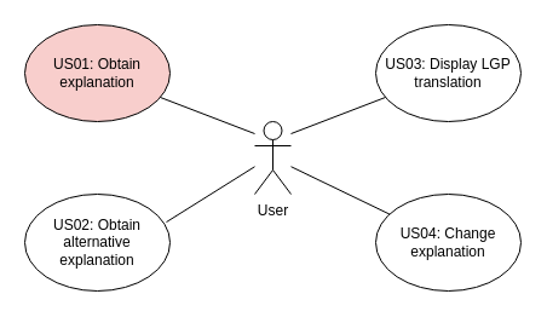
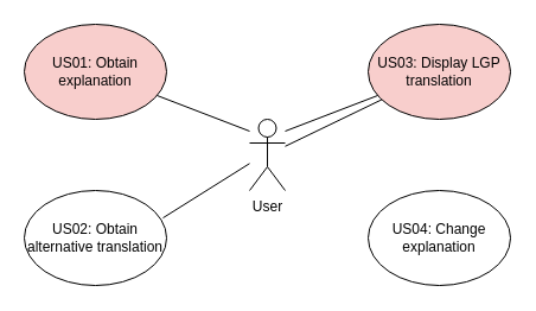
  <mxCell id="0" />
  <mxCell id="1" parent="0" />
  <mxCell id="2" value="User" style="shape=umlActor;verticalLabelPosition=bottom;verticalAlign=top;html=1;outlineConnect=0;" vertex="1" parent="1"><mxGeometry x="210" y="100" width="30" height="60" as="geometry" /></mxCell>
  <mxCell id="3" value="US01: Obtain explanation" style="ellipse;whiteSpace=wrap;html=1;fillColor=#f8cecc;" vertex="1" parent="1"><mxGeometry x="20" y="20" width="120" height="80" as="geometry" /></mxCell>
- <mxCell id="4" value="US02: Obtain alternative explanation" style="ellipse;whiteSpace=wrap;html=1;" vertex="1" parent="1"><mxGeometry x="20" y="160" width="120" height="80" as="geometry" /></mxCell>
- <mxCell id="5" value="US03: Display LGP translation" style="ellipse;whiteSpace=wrap;html=1;" vertex="1" parent="1"><mxGeometry x="310" y="20" width="120" height="80" as="geometry" /></mxCell>
+ <mxCell id="4" value="US02: Obtain alternative translation" style="ellipse;whiteSpace=wrap;html=1;" vertex="1" parent="1"><mxGeometry x="20" y="160" width="120" height="80" as="geometry" /></mxCell>
+ <mxCell id="5" value="US03: Display LGP translation" style="ellipse;whiteSpace=wrap;html=1;fillColor=#f8cecc;" vertex="1" parent="1"><mxGeometry x="310" y="20" width="120" height="80" as="geometry" /></mxCell>
  <mxCell id="6" value="US04: Change explanation" style="ellipse;whiteSpace=wrap;html=1;" vertex="1" parent="1"><mxGeometry x="310" y="160" width="120" height="80" as="geometry" /></mxCell>
  <mxCell id="7" value="" style="endArrow=none;html=1;" edge="1" parent="1" target="5"><mxGeometry width="50" height="50" relative="1" as="geometry"><mxPoint x="240" y="110" as="sourcePoint" /><mxPoint x="309" y="84" as="targetPoint" /></mxGeometry></mxCell>
- <mxCell id="8" value="" style="endArrow=none;html=1;" edge="1" parent="1" source="2" target="6"><mxGeometry width="50" height="50" relative="1" as="geometry"><mxPoint x="250" y="170" as="sourcePoint" /><mxPoint x="300" y="190" as="targetPoint" /></mxGeometry></mxCell>
+ <mxCell id="8" value="" style="endArrow=none;html=1;" edge="1" parent="1" source="2" target="5"><mxGeometry width="50" height="50" relative="1" as="geometry"><mxPoint x="250" y="170" as="sourcePoint" /><mxPoint x="300" y="190" as="targetPoint" /></mxGeometry></mxCell>
  <mxCell id="9" value="" style="endArrow=none;html=1;" edge="1" parent="1" target="3"><mxGeometry width="50" height="50" relative="1" as="geometry"><mxPoint x="210" y="110" as="sourcePoint" /><mxPoint x="328.029" y="89.989" as="targetPoint" /></mxGeometry></mxCell>
  <mxCell id="10" value="" style="endArrow=none;html=1;entryX=0.975;entryY=0.288;entryDx=0;entryDy=0;entryPerimeter=0;" edge="1" parent="1" target="4"><mxGeometry width="50" height="50" relative="1" as="geometry"><mxPoint x="210" y="137.25" as="sourcePoint" /><mxPoint x="132.997" y="110.003" as="targetPoint" /></mxGeometry></mxCell>
